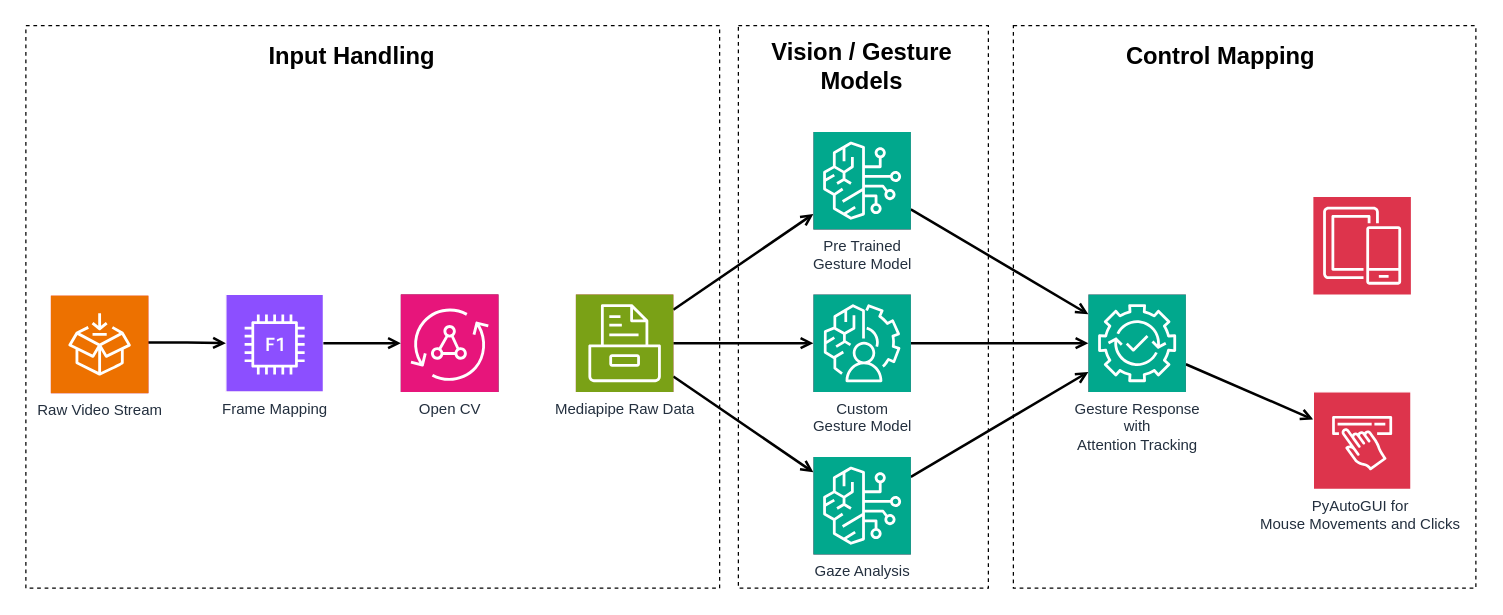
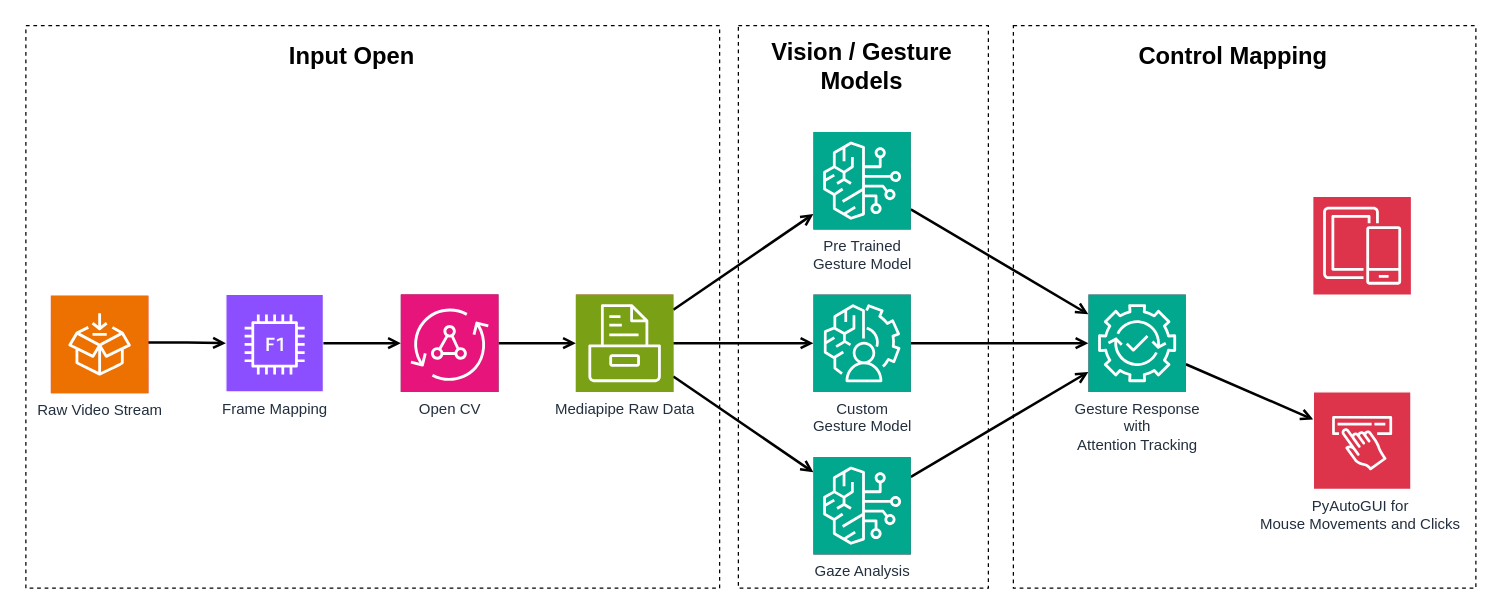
  <mxCell id="0" />
  <mxCell id="1" parent="0" />
  <mxCell id="2" value="" style="whiteSpace=wrap;html=1;fillColor=none;dashed=1;" vertex="1" parent="1"><mxGeometry x="590" y="20" width="200" height="450" as="geometry" /></mxCell>
  <mxCell id="3" value="" style="whiteSpace=wrap;html=1;fillColor=none;dashed=1;" vertex="1" parent="1"><mxGeometry x="810" y="20" width="370" height="450" as="geometry" /></mxCell>
  <mxCell id="4" value="" style="whiteSpace=wrap;html=1;fillColor=none;dashed=1;" vertex="1" parent="1"><mxGeometry x="20" y="20" width="555" height="450" as="geometry" /></mxCell>
  <mxCell id="5" value="Frame Mapping" style="outlineConnect=0;fontColor=#232F3E;gradientColor=#F34482;gradientDirection=north;fillColor=#BC1356;strokeColor=#ffffff;dashed=0;verticalLabelPosition=bottom;verticalAlign=top;align=center;html=1;fontSize=12;fontStyle=0;aspect=fixed;shape=mxgraph.aws4.resourceIcon;resIcon=mxgraph.aws4.sqs;labelBackgroundColor=#ffffff;" vertex="1" parent="1"><mxGeometry x="180" y="235" width="78" height="78" as="geometry" /></mxCell>
  <mxCell id="6" value="" style="whiteSpace=wrap;html=1;aspect=fixed;dashed=0;strokeColor=#ffffff;align=center;verticalAlign=top;fontFamily=Helvetica;fontSize=12;fontColor=#232F3E;fontStyle=0;labelBackgroundColor=#ffffff;fillColor=light-dark(#8c4fff, #ff97d1);gradientColor=none;gradientDirection=north;" vertex="1" parent="1"><mxGeometry x="180" y="235" width="78" height="78" as="geometry" /></mxCell>
  <mxCell id="7" value="&lt;div&gt;Pre Trained&lt;/div&gt;&lt;div&gt;Gesture Model&lt;/div&gt;" style="outlineConnect=0;fontColor=#232F3E;gradientColor=#F34482;gradientDirection=north;fillColor=#BC1356;strokeColor=#ffffff;dashed=0;verticalLabelPosition=bottom;verticalAlign=top;align=center;html=1;fontSize=12;fontStyle=0;aspect=fixed;shape=mxgraph.aws4.resourceIcon;resIcon=mxgraph.aws4.sns;labelBackgroundColor=#ffffff;" vertex="1" parent="1"><mxGeometry x="650" y="105" width="78" height="78" as="geometry" /></mxCell>
  <mxCell id="8" value="Custom&lt;div&gt;Gesture Model&lt;/div&gt;" style="outlineConnect=0;fontColor=#232F3E;gradientColor=#F34482;gradientDirection=north;fillColor=#BC1356;strokeColor=#ffffff;dashed=0;verticalLabelPosition=bottom;verticalAlign=top;align=center;html=1;fontSize=12;fontStyle=0;aspect=fixed;shape=mxgraph.aws4.resourceIcon;resIcon=mxgraph.aws4.cloudwatch;labelBackgroundColor=#ffffff;" vertex="1" parent="1"><mxGeometry x="650" y="235" width="78" height="78" as="geometry" /></mxCell>
  <mxCell id="9" value="Gaze Analysis" style="outlineConnect=0;fontColor=#232F3E;gradientColor=#F34482;gradientDirection=north;fillColor=#BC1356;strokeColor=#ffffff;dashed=0;verticalLabelPosition=bottom;verticalAlign=top;align=center;html=1;fontSize=12;fontStyle=0;aspect=fixed;shape=mxgraph.aws4.resourceIcon;resIcon=mxgraph.aws4.sns;labelBackgroundColor=#ffffff;" vertex="1" parent="1"><mxGeometry x="650" y="365" width="78" height="78" as="geometry" /></mxCell>
  <mxCell id="10" value="Open CV" style="outlineConnect=0;fontColor=#232F3E;gradientColor=#F34482;gradientDirection=north;fillColor=#BC1356;strokeColor=#ffffff;dashed=0;verticalLabelPosition=bottom;verticalAlign=top;align=center;html=1;fontSize=12;fontStyle=0;aspect=fixed;shape=mxgraph.aws4.resourceIcon;resIcon=mxgraph.aws4.cloudtrail;labelBackgroundColor=#ffffff;" vertex="1" parent="1"><mxGeometry x="320" y="235" width="78" height="78" as="geometry" /></mxCell>
+ <mxCell id="11" value="" style="rounded=0;orthogonalLoop=1;jettySize=auto;html=1;endArrow=open;endFill=0;strokeWidth=2;" edge="1" parent="1" source="10" target="12"><mxGeometry relative="1" as="geometry"><mxPoint x="39" y="399.95" as="sourcePoint" /><mxPoint x="207" y="298.998" as="targetPoint" /></mxGeometry></mxCell>
  <mxCell id="12" value="Mediapipe Raw Data" style="outlineConnect=0;fontColor=#232F3E;gradientColor=#F34482;gradientDirection=north;fillColor=#BC1356;strokeColor=#ffffff;dashed=0;verticalLabelPosition=bottom;verticalAlign=top;align=center;html=1;fontSize=12;fontStyle=0;aspect=fixed;shape=mxgraph.aws4.resourceIcon;resIcon=mxgraph.aws4.cloudtrail;labelBackgroundColor=#ffffff;" vertex="1" parent="1"><mxGeometry x="460" y="235" width="78" height="78" as="geometry" /></mxCell>
  <mxCell id="13" value="" style="rounded=0;orthogonalLoop=1;jettySize=auto;html=1;endArrow=open;endFill=0;strokeWidth=2;" edge="1" parent="1" source="12" target="8"><mxGeometry relative="1" as="geometry" /></mxCell>
  <mxCell id="14" value="" style="rounded=0;orthogonalLoop=1;jettySize=auto;html=1;endArrow=open;endFill=0;strokeWidth=2;" edge="1" parent="1" source="12" target="7"><mxGeometry relative="1" as="geometry"><mxPoint x="578" y="294" as="sourcePoint" /><mxPoint x="610" y="294" as="targetPoint" /></mxGeometry></mxCell>
  <mxCell id="15" value="" style="rounded=0;orthogonalLoop=1;jettySize=auto;html=1;endArrow=open;endFill=0;strokeWidth=2;" edge="1" parent="1" source="12" target="9"><mxGeometry relative="1" as="geometry"><mxPoint x="568" y="495" as="sourcePoint" /><mxPoint x="610" y="534" as="targetPoint" /></mxGeometry></mxCell>
  <mxCell id="16" value="Gesture Response&lt;div&gt;with&lt;/div&gt;&lt;div&gt;Attention Tracking&lt;/div&gt;" style="outlineConnect=0;fontColor=#232F3E;gradientColor=#F34482;gradientDirection=north;fillColor=#BC1356;strokeColor=#ffffff;dashed=0;verticalLabelPosition=bottom;verticalAlign=top;align=center;html=1;fontSize=12;fontStyle=0;aspect=fixed;shape=mxgraph.aws4.resourceIcon;resIcon=mxgraph.aws4.sqs;labelBackgroundColor=#ffffff;" vertex="1" parent="1"><mxGeometry x="870" y="235" width="78" height="78" as="geometry" /></mxCell>
  <mxCell id="17" value="" style="rounded=0;orthogonalLoop=1;jettySize=auto;html=1;endArrow=open;endFill=0;strokeWidth=2;" edge="1" parent="1" source="7" target="16"><mxGeometry relative="1" as="geometry"><mxPoint x="800" y="335" as="sourcePoint" /><mxPoint x="932" y="265" as="targetPoint" /></mxGeometry></mxCell>
  <mxCell id="18" value="" style="rounded=0;orthogonalLoop=1;jettySize=auto;html=1;endArrow=open;endFill=0;strokeWidth=2;" edge="1" parent="1" source="8" target="16"><mxGeometry relative="1" as="geometry"><mxPoint x="738" y="310" as="sourcePoint" /><mxPoint x="880" y="388" as="targetPoint" /></mxGeometry></mxCell>
  <mxCell id="19" value="" style="rounded=0;orthogonalLoop=1;jettySize=auto;html=1;endArrow=open;endFill=0;strokeWidth=2;" edge="1" parent="1" source="9" target="16"><mxGeometry relative="1" as="geometry"><mxPoint x="728" y="413" as="sourcePoint" /><mxPoint x="870" y="413" as="targetPoint" /></mxGeometry></mxCell>
  <mxCell id="20" value="PyAutoGUI for&amp;nbsp;&lt;div&gt;Mouse Movements and Clicks&amp;nbsp;&lt;/div&gt;" style="outlineConnect=0;fontColor=#232F3E;gradientColor=none;gradientDirection=north;fillColor=light-dark(#dd344c, #ff97d1);strokeColor=#ffffff;dashed=0;verticalLabelPosition=bottom;verticalAlign=top;align=center;html=1;fontSize=12;fontStyle=0;aspect=fixed;shape=mxgraph.aws4.resourceIcon;resIcon=mxgraph.aws4.sqs;labelBackgroundColor=#ffffff;" vertex="1" parent="1"><mxGeometry x="1050" y="313" width="78" height="78" as="geometry" /></mxCell>
  <mxCell id="21" value="" style="rounded=0;orthogonalLoop=1;jettySize=auto;html=1;endArrow=open;endFill=0;strokeWidth=2;" edge="1" parent="1" source="16" target="20"><mxGeometry relative="1" as="geometry"><mxPoint x="970" y="357" as="sourcePoint" /><mxPoint x="1082" y="305" as="targetPoint" /></mxGeometry></mxCell>
  <mxCell id="22" value="" style="rounded=0;orthogonalLoop=1;jettySize=auto;html=1;endArrow=open;endFill=0;strokeWidth=2;exitX=1;exitY=0.5;exitDx=0;exitDy=0;" edge="1" parent="1" source="6" target="10"><mxGeometry relative="1" as="geometry"><mxPoint x="273.95" y="365" as="sourcePoint" /></mxGeometry></mxCell>
  <mxCell id="23" value="" style="edgeStyle=orthogonalEdgeStyle;rounded=0;orthogonalLoop=1;jettySize=auto;html=1;endArrow=open;endFill=0;strokeWidth=2;entryX=0;entryY=0.5;entryDx=0;entryDy=0;exitX=0.981;exitY=0.48;exitDx=0;exitDy=0;exitPerimeter=0;" edge="1" parent="1" source="37" target="6"><mxGeometry relative="1" as="geometry"><mxPoint x="168" y="204" as="sourcePoint" /><mxPoint x="180" y="275" as="targetPoint" /></mxGeometry></mxCell>
  <mxCell id="24" value="" style="sketch=0;points=[[0,0,0],[0.25,0,0],[0.5,0,0],[0.75,0,0],[1,0,0],[0,1,0],[0.25,1,0],[0.5,1,0],[0.75,1,0],[1,1,0],[0,0.25,0],[0,0.5,0],[0,0.75,0],[1,0.25,0],[1,0.5,0],[1,0.75,0]];outlineConnect=0;fontColor=#232F3E;fillColor=#01A88D;strokeColor=#ffffff;dashed=0;verticalLabelPosition=bottom;verticalAlign=top;align=center;html=1;fontSize=12;fontStyle=0;aspect=fixed;shape=mxgraph.aws4.resourceIcon;resIcon=mxgraph.aws4.apache_mxnet_on_aws;" vertex="1" parent="1"><mxGeometry x="320" y="235" width="78" height="78" as="geometry" /></mxCell>
  <mxCell id="25" value="" style="sketch=0;points=[[0,0,0],[0.25,0,0],[0.5,0,0],[0.75,0,0],[1,0,0],[0,1,0],[0.25,1,0],[0.5,1,0],[0.75,1,0],[1,1,0],[0,0.25,0],[0,0.5,0],[0,0.75,0],[1,0.25,0],[1,0.5,0],[1,0.75,0]];outlineConnect=0;fontColor=#232F3E;fillColor=#7AA116;strokeColor=#ffffff;dashed=0;verticalLabelPosition=bottom;verticalAlign=top;align=center;html=1;fontSize=12;fontStyle=0;aspect=fixed;shape=mxgraph.aws4.resourceIcon;resIcon=mxgraph.aws4.storage;" vertex="1" parent="1"><mxGeometry x="460" y="235" width="78" height="78" as="geometry" /></mxCell>
  <mxCell id="26" value="" style="sketch=0;points=[[0,0,0],[0.25,0,0],[0.5,0,0],[0.75,0,0],[1,0,0],[0,1,0],[0.25,1,0],[0.5,1,0],[0.75,1,0],[1,1,0],[0,0.25,0],[0,0.5,0],[0,0.75,0],[1,0.25,0],[1,0.5,0],[1,0.75,0]];outlineConnect=0;fontColor=#232F3E;fillColor=#01A88D;strokeColor=#ffffff;dashed=0;verticalLabelPosition=bottom;verticalAlign=top;align=center;html=1;fontSize=12;fontStyle=0;aspect=fixed;shape=mxgraph.aws4.resourceIcon;resIcon=mxgraph.aws4.bedrock;" vertex="1" parent="1"><mxGeometry x="650" y="105" width="78" height="78" as="geometry" /></mxCell>
  <mxCell id="27" value="" style="sketch=0;points=[[0,0,0],[0.25,0,0],[0.5,0,0],[0.75,0,0],[1,0,0],[0,1,0],[0.25,1,0],[0.5,1,0],[0.75,1,0],[1,1,0],[0,0.25,0],[0,0.5,0],[0,0.75,0],[1,0.25,0],[1,0.5,0],[1,0.75,0]];outlineConnect=0;fontColor=#232F3E;fillColor=#01A88D;strokeColor=#ffffff;dashed=0;verticalLabelPosition=bottom;verticalAlign=top;align=center;html=1;fontSize=12;fontStyle=0;aspect=fixed;shape=mxgraph.aws4.resourceIcon;resIcon=mxgraph.aws4.augmented_ai;" vertex="1" parent="1"><mxGeometry x="650" y="235" width="78" height="78" as="geometry" /></mxCell>
  <mxCell id="28" value="" style="sketch=0;points=[[0,0,0],[0.25,0,0],[0.5,0,0],[0.75,0,0],[1,0,0],[0,1,0],[0.25,1,0],[0.5,1,0],[0.75,1,0],[1,1,0],[0,0.25,0],[0,0.5,0],[0,0.75,0],[1,0.25,0],[1,0.5,0],[1,0.75,0]];outlineConnect=0;fontColor=#232F3E;fillColor=#01A88D;strokeColor=#ffffff;dashed=0;verticalLabelPosition=bottom;verticalAlign=top;align=center;html=1;fontSize=12;fontStyle=0;aspect=fixed;shape=mxgraph.aws4.resourceIcon;resIcon=mxgraph.aws4.bedrock;" vertex="1" parent="1"><mxGeometry x="650" y="365" width="78" height="78" as="geometry" /></mxCell>
  <mxCell id="29" value="" style="whiteSpace=wrap;html=1;aspect=fixed;dashed=0;strokeColor=#ffffff;align=center;verticalAlign=top;fontFamily=Helvetica;fontSize=12;fontColor=#232F3E;fontStyle=0;labelBackgroundColor=#ffffff;fillColor=light-dark(#dd344c, #ff97d1);gradientColor=none;gradientDirection=north;" vertex="1" parent="1"><mxGeometry x="1050" y="313" width="78" height="78" as="geometry" /></mxCell>
  <mxCell id="30" value="" style="sketch=0;points=[[0,0,0],[0.25,0,0],[0.5,0,0],[0.75,0,0],[1,0,0],[0,1,0],[0.25,1,0],[0.5,1,0],[0.75,1,0],[1,1,0],[0,0.25,0],[0,0.5,0],[0,0.75,0],[1,0.25,0],[1,0.5,0],[1,0.75,0]];outlineConnect=0;fontColor=#232F3E;fillColor=#01A88D;strokeColor=#ffffff;dashed=0;verticalLabelPosition=bottom;verticalAlign=top;align=center;html=1;fontSize=12;fontStyle=0;aspect=fixed;shape=mxgraph.aws4.resourceIcon;resIcon=mxgraph.aws4.devops_guru;" vertex="1" parent="1"><mxGeometry x="870" y="235" width="78" height="78" as="geometry" /></mxCell>
  <mxCell id="31" value="" style="sketch=0;points=[[0,0,0],[0.25,0,0],[0.5,0,0],[0.75,0,0],[1,0,0],[0,1,0],[0.25,1,0],[0.5,1,0],[0.75,1,0],[1,1,0],[0,0.25,0],[0,0.5,0],[0,0.75,0],[1,0.25,0],[1,0.5,0],[1,0.75,0]];outlineConnect=0;fontColor=#232F3E;fillColor=#DD344C;strokeColor=#ffffff;dashed=0;verticalLabelPosition=bottom;verticalAlign=top;align=center;html=1;fontSize=12;fontStyle=0;aspect=fixed;shape=mxgraph.aws4.resourceIcon;resIcon=mxgraph.aws4.mobile;" vertex="1" parent="1"><mxGeometry x="1050" y="157" width="78" height="78" as="geometry" /></mxCell>
  <mxCell id="32" value="" style="sketch=0;outlineConnect=0;fontColor=#232F3E;gradientColor=none;fillColor=light-dark(#ffffff, #ff7f93);strokeColor=none;dashed=0;verticalLabelPosition=bottom;verticalAlign=top;align=center;html=1;fontSize=12;fontStyle=0;aspect=fixed;shape=mxgraph.aws4.amplify_aws_amplify_studio;" vertex="1" parent="1"><mxGeometry x="1065" y="332" width="48" height="44" as="geometry" /></mxCell>
  <mxCell id="33" value="" style="sketch=0;points=[[0,0,0],[0.25,0,0],[0.5,0,0],[0.75,0,0],[1,0,0],[0,1,0],[0.25,1,0],[0.5,1,0],[0.75,1,0],[1,1,0],[0,0.25,0],[0,0.5,0],[0,0.75,0],[1,0.25,0],[1,0.5,0],[1,0.75,0]];outlineConnect=0;fontColor=#232F3E;gradientColor=#F34482;gradientDirection=north;fillColor=#BC1356;strokeColor=#ffffff;dashed=0;verticalLabelPosition=bottom;verticalAlign=top;align=center;html=1;fontSize=12;fontStyle=0;aspect=fixed;shape=mxgraph.aws4.resourceIcon;resIcon=mxgraph.aws4.ar_vr;" vertex="1" parent="1"><mxGeometry x="320" y="235" width="78" height="78" as="geometry" /></mxCell>
  <mxCell id="34" value="" style="sketch=0;points=[[0,0,0],[0.25,0,0],[0.5,0,0],[0.75,0,0],[1,0,0],[0,1,0],[0.25,1,0],[0.5,1,0],[0.75,1,0],[1,1,0],[0,0.25,0],[0,0.5,0],[0,0.75,0],[1,0.25,0],[1,0.5,0],[1,0.75,0]];outlineConnect=0;fontColor=#232F3E;fillColor=#E7157B;strokeColor=#ffffff;dashed=0;verticalLabelPosition=bottom;verticalAlign=top;align=center;html=1;fontSize=12;fontStyle=0;aspect=fixed;shape=mxgraph.aws4.resourceIcon;resIcon=mxgraph.aws4.appsync;" vertex="1" parent="1"><mxGeometry x="320" y="235" width="78" height="78" as="geometry" /></mxCell>
  <mxCell id="35" value="" style="sketch=0;outlineConnect=0;fontColor=#232F3E;gradientColor=none;fillColor=light-dark(#ffffff, #d86d0c);strokeColor=none;dashed=0;verticalLabelPosition=bottom;verticalAlign=top;align=center;html=1;fontSize=12;fontStyle=0;aspect=fixed;pointerEvents=1;shape=mxgraph.aws4.f1_instance;" vertex="1" parent="1"><mxGeometry x="195" y="251" width="48" height="48" as="geometry" /></mxCell>
  <mxCell id="36" value="Raw Video Stream" style="outlineConnect=0;fontColor=#232F3E;gradientColor=#F34482;gradientDirection=north;fillColor=#BC1356;strokeColor=#ffffff;dashed=0;verticalLabelPosition=bottom;verticalAlign=top;align=center;html=1;fontSize=12;fontStyle=0;aspect=fixed;shape=mxgraph.aws4.resourceIcon;resIcon=mxgraph.aws4.sqs;labelBackgroundColor=#ffffff;" vertex="1" parent="1"><mxGeometry x="40" y="236" width="78" height="78" as="geometry" /></mxCell>
  <mxCell id="37" value="" style="whiteSpace=wrap;html=1;aspect=fixed;dashed=0;strokeColor=none;align=center;verticalAlign=top;fontFamily=Helvetica;fontSize=12;fontColor=#232F3E;fontStyle=0;labelBackgroundColor=#ffffff;fillColor=light-dark(#ed7100, #ff97d1);gradientColor=none;gradientDirection=north;" vertex="1" parent="1"><mxGeometry x="40" y="236" width="78" height="78" as="geometry" /></mxCell>
  <mxCell id="38" value="" style="sketch=0;outlineConnect=0;fontColor=#232F3E;gradientColor=none;fillColor=light-dark(#ffffff, #ff81d9);strokeColor=none;dashed=0;verticalLabelPosition=bottom;verticalAlign=top;align=center;html=1;fontSize=12;fontStyle=0;aspect=fixed;pointerEvents=1;shape=mxgraph.aws4.systems_manager_distributor;" vertex="1" parent="1"><mxGeometry x="54" y="250" width="50" height="50" as="geometry" /></mxCell>
  <mxCell id="39" value="Vision / Gesture Models" style="text;strokeColor=none;align=center;fillColor=none;html=1;verticalAlign=middle;whiteSpace=wrap;rounded=0;fontStyle=1;fontSize=19;" vertex="1" parent="1"><mxGeometry x="603.25" y="38" width="171.5" height="30" as="geometry" /></mxCell>
- <mxCell id="40" value="Input Handling" style="text;strokeColor=none;align=center;fillColor=none;html=1;verticalAlign=middle;whiteSpace=wrap;rounded=0;fontStyle=1;fontSize=19;" vertex="1" parent="1"><mxGeometry x="195" y="30" width="171.5" height="30" as="geometry" /></mxCell>
- <mxCell id="41" value="Control Mapping" style="text;strokeColor=none;align=center;fillColor=none;html=1;verticalAlign=middle;whiteSpace=wrap;rounded=0;fontStyle=1;fontSize=19;" vertex="1" parent="1"><mxGeometry x="890" y="30" width="171.5" height="30" as="geometry" /></mxCell>
+ <mxCell id="40" value="Input Open" style="text;strokeColor=none;align=center;fillColor=none;html=1;verticalAlign=middle;whiteSpace=wrap;rounded=0;fontStyle=1;fontSize=19;" vertex="1" parent="1"><mxGeometry x="195" y="30" width="171.5" height="30" as="geometry" /></mxCell>
+ <mxCell id="41" value="Control Mapping" style="text;strokeColor=none;align=center;fillColor=none;html=1;verticalAlign=middle;whiteSpace=wrap;rounded=0;fontStyle=1;fontSize=19;" vertex="1" parent="1"><mxGeometry x="900" y="30" width="171.5" height="30" as="geometry" /></mxCell>
